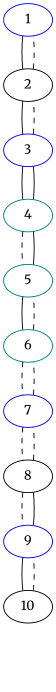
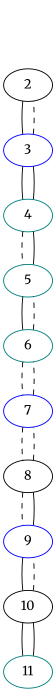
  graph {
    fontname=Merriweather
    node [color=blue fontname=Merriweather]
    edge [fontname=Merriweather style=solid]
-   n1 [label=1]
    n2 [color=black label=2]
    n3 [label=3]
    n4 [color=teal label=4]
    n5 [color=teal label=5]
    n6 [color=teal label=6]
    n7 [label=7]
    n8 [color=black label=8]
    n9 [label=9]
    n10 [color=black label=10]
-   n1 -- n2
-   n2 -- n1 [style=dashed]
+   n11 [color=teal label=11]
    n2 -- n3
    n3 -- n2 [style=dashed]
    n3 -- n4
    n4 -- n3
    n4 -- n5 [style=dashed]
    n5 -- n4
    n5 -- n6
    n6 -- n5 [style=dashed]
    n6 -- n7 [style=dashed]
    n7 -- n6 [style=dashed]
    n7 -- n8 [style=dashed]
    n8 -- n7 [style=dashed]
    n8 -- n9 [style=dashed]
    n9 -- n8
    n9 -- n10
    n10 -- n9 [style=dashed]
+   n10 -- n11
+   n11 -- n10
  }
